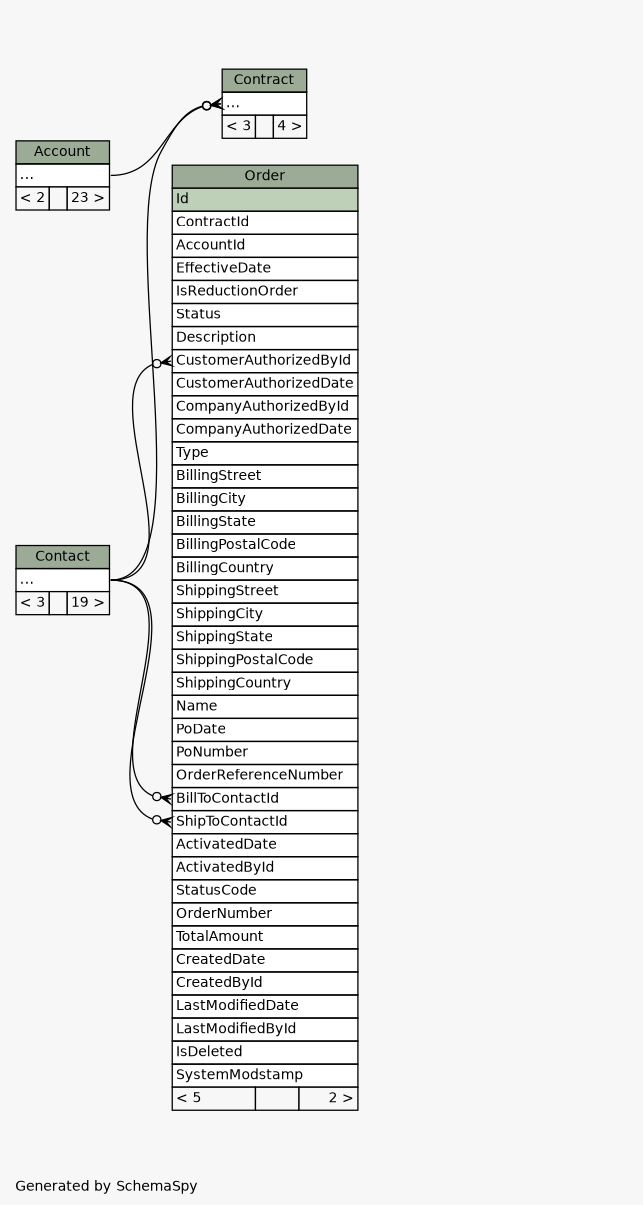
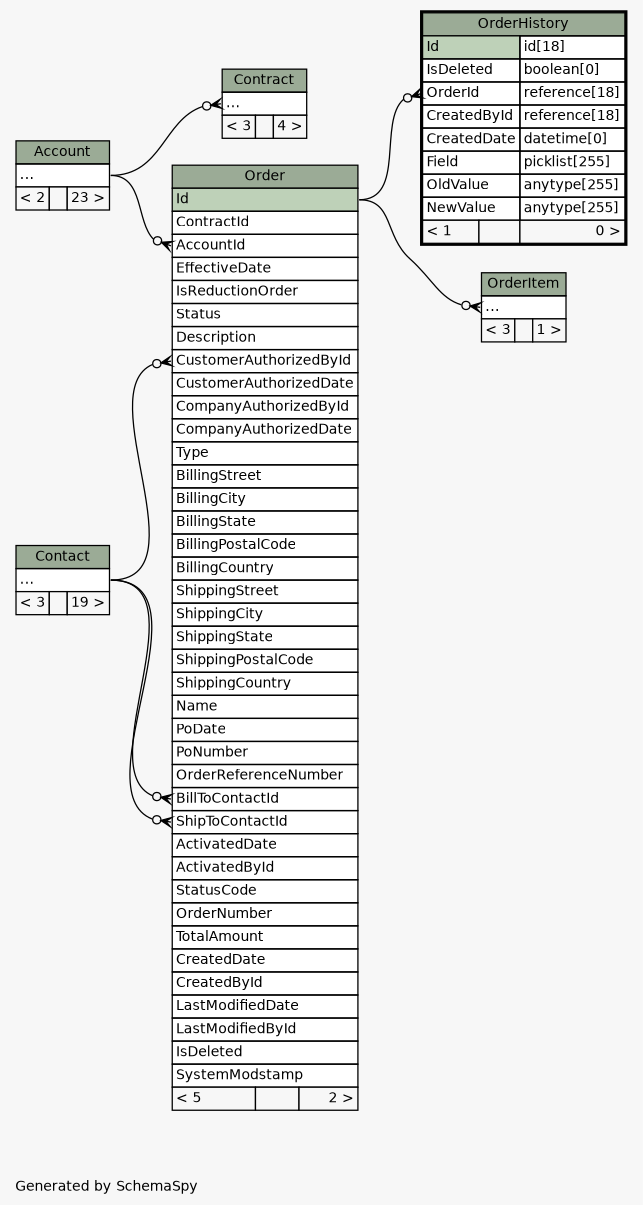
  digraph {
    bgcolor="#f7f7f7"
    fontname=Helvetica
    fontsize=11
    label="\nGenerated by SchemaSpy"
    labeljust=l
    nodesep=0.18
    rankdir=RL
    ranksep=0.46
    node [fontname=Helvetica fontsize=11 shape=plaintext]
    edge [arrowhead=none arrowsize=0.8 arrowtail=crowodot dir=back headport="elipses:e" tailport="elipses:w"]
    n1 [label=<     <TABLE BORDER="0" CELLBORDER="1" CELLSPACING="0" BGCOLOR="#ffffff">       <TR><TD COLSPAN="3" BGCOLOR="#9bab96" ALIGN="CENTER">Contact</TD></TR>       <TR><TD PORT="elipses" COLSPAN="3" ALIGN="LEFT">...</TD></TR>       <TR><TD ALIGN="LEFT" BGCOLOR="#f7f7f7">&lt; 3</TD><TD ALIGN="RIGHT" BGCOLOR="#f7f7f7">  </TD><TD ALIGN="RIGHT" BGCOLOR="#f7f7f7">19 &gt;</TD></TR>     </TABLE>>]
    n2 [label=<     <TABLE BORDER="0" CELLBORDER="1" CELLSPACING="0" BGCOLOR="#ffffff">       <TR><TD COLSPAN="3" BGCOLOR="#9bab96" ALIGN="CENTER">Account</TD></TR>       <TR><TD PORT="elipses" COLSPAN="3" ALIGN="LEFT">...</TD></TR>       <TR><TD ALIGN="LEFT" BGCOLOR="#f7f7f7">&lt; 2</TD><TD ALIGN="RIGHT" BGCOLOR="#f7f7f7">  </TD><TD ALIGN="RIGHT" BGCOLOR="#f7f7f7">23 &gt;</TD></TR>     </TABLE>>]
    n3 [label=<     <TABLE BORDER="0" CELLBORDER="1" CELLSPACING="0" BGCOLOR="#ffffff">       <TR><TD COLSPAN="3" BGCOLOR="#9bab96" ALIGN="CENTER">Contract</TD></TR>       <TR><TD PORT="elipses" COLSPAN="3" ALIGN="LEFT">...</TD></TR>       <TR><TD ALIGN="LEFT" BGCOLOR="#f7f7f7">&lt; 3</TD><TD ALIGN="RIGHT" BGCOLOR="#f7f7f7">  </TD><TD ALIGN="RIGHT" BGCOLOR="#f7f7f7">4 &gt;</TD></TR>     </TABLE>>]
    n4 [label=<     <TABLE BORDER="0" CELLBORDER="1" CELLSPACING="0" BGCOLOR="#ffffff">       <TR><TD COLSPAN="3" BGCOLOR="#9bab96" ALIGN="CENTER">Order</TD></TR>       <TR><TD PORT="Id" COLSPAN="3" BGCOLOR="#bed1b8" ALIGN="LEFT">Id</TD></TR>       <TR><TD PORT="ContractId" COLSPAN="3" ALIGN="LEFT">ContractId</TD></TR>       <TR><TD PORT="AccountId" COLSPAN="3" ALIGN="LEFT">AccountId</TD></TR>       <TR><TD PORT="EffectiveDate" COLSPAN="3" ALIGN="LEFT">EffectiveDate</TD></TR>       <TR><TD PORT="IsReductionOrder" COLSPAN="3" ALIGN="LEFT">IsReductionOrder</TD></TR>       <TR><TD PORT="Status" COLSPAN="3" ALIGN="LEFT">Status</TD></TR>       <TR><TD PORT="Description" COLSPAN="3" ALIGN="LEFT">Description</TD></TR>       <TR><TD PORT="CustomerAuthorizedById" COLSPAN="3" ALIGN="LEFT">CustomerAuthorizedById</TD></TR>       <TR><TD PORT="CustomerAuthorizedDate" COLSPAN="3" ALIGN="LEFT">CustomerAuthorizedDate</TD></TR>       <TR><TD PORT="CompanyAuthorizedById" COLSPAN="3" ALIGN="LEFT">CompanyAuthorizedById</TD></TR>       <TR><TD PORT="CompanyAuthorizedDate" COLSPAN="3" ALIGN="LEFT">CompanyAuthorizedDate</TD></TR>       <TR><TD PORT="Type" COLSPAN="3" ALIGN="LEFT">Type</TD></TR>       <TR><TD PORT="BillingStreet" COLSPAN="3" ALIGN="LEFT">BillingStreet</TD></TR>       <TR><TD PORT="BillingCity" COLSPAN="3" ALIGN="LEFT">BillingCity</TD></TR>       <TR><TD PORT="BillingState" COLSPAN="3" ALIGN="LEFT">BillingState</TD></TR>       <TR><TD PORT="BillingPostalCode" COLSPAN="3" ALIGN="LEFT">BillingPostalCode</TD></TR>       <TR><TD PORT="BillingCountry" COLSPAN="3" ALIGN="LEFT">BillingCountry</TD></TR>       <TR><TD PORT="ShippingStreet" COLSPAN="3" ALIGN="LEFT">ShippingStreet</TD></TR>       <TR><TD PORT="ShippingCity" COLSPAN="3" ALIGN="LEFT">ShippingCity</TD></TR>       <TR><TD PORT="ShippingState" COLSPAN="3" ALIGN="LEFT">ShippingState</TD></TR>       <TR><TD PORT="ShippingPostalCode" COLSPAN="3" ALIGN="LEFT">ShippingPostalCode</TD></TR>       <TR><TD PORT="ShippingCountry" COLSPAN="3" ALIGN="LEFT">ShippingCountry</TD></TR>       <TR><TD PORT="Name" COLSPAN="3" ALIGN="LEFT">Name</TD></TR>       <TR><TD PORT="PoDate" COLSPAN="3" ALIGN="LEFT">PoDate</TD></TR>       <TR><TD PORT="PoNumber" COLSPAN="3" ALIGN="LEFT">PoNumber</TD></TR>       <TR><TD PORT="OrderReferenceNumber" COLSPAN="3" ALIGN="LEFT">OrderReferenceNumber</TD></TR>       <TR><TD PORT="BillToContactId" COLSPAN="3" ALIGN="LEFT">BillToContactId</TD></TR>       <TR><TD PORT="ShipToContactId" COLSPAN="3" ALIGN="LEFT">ShipToContactId</TD></TR>       <TR><TD PORT="ActivatedDate" COLSPAN="3" ALIGN="LEFT">ActivatedDate</TD></TR>       <TR><TD PORT="ActivatedById" COLSPAN="3" ALIGN="LEFT">ActivatedById</TD></TR>       <TR><TD PORT="StatusCode" COLSPAN="3" ALIGN="LEFT">StatusCode</TD></TR>       <TR><TD PORT="OrderNumber" COLSPAN="3" ALIGN="LEFT">OrderNumber</TD></TR>       <TR><TD PORT="TotalAmount" COLSPAN="3" ALIGN="LEFT">TotalAmount</TD></TR>       <TR><TD PORT="CreatedDate" COLSPAN="3" ALIGN="LEFT">CreatedDate</TD></TR>       <TR><TD PORT="CreatedById" COLSPAN="3" ALIGN="LEFT">CreatedById</TD></TR>       <TR><TD PORT="LastModifiedDate" COLSPAN="3" ALIGN="LEFT">LastModifiedDate</TD></TR>       <TR><TD PORT="LastModifiedById" COLSPAN="3" ALIGN="LEFT">LastModifiedById</TD></TR>       <TR><TD PORT="IsDeleted" COLSPAN="3" ALIGN="LEFT">IsDeleted</TD></TR>       <TR><TD PORT="SystemModstamp" COLSPAN="3" ALIGN="LEFT">SystemModstamp</TD></TR>       <TR><TD ALIGN="LEFT" BGCOLOR="#f7f7f7">&lt; 5</TD><TD ALIGN="RIGHT" BGCOLOR="#f7f7f7">  </TD><TD ALIGN="RIGHT" BGCOLOR="#f7f7f7">2 &gt;</TD></TR>     </TABLE>>]
-   n3 -> n1
+   n5 [label=<     <TABLE BORDER="2" CELLBORDER="1" CELLSPACING="0" BGCOLOR="#ffffff">       <TR><TD COLSPAN="3" BGCOLOR="#9bab96" ALIGN="CENTER">OrderHistory</TD></TR>       <TR><TD PORT="Id" COLSPAN="2" BGCOLOR="#bed1b8" ALIGN="LEFT">Id</TD><TD PORT="Id.type" ALIGN="LEFT">id[18]</TD></TR>       <TR><TD PORT="IsDeleted" COLSPAN="2" ALIGN="LEFT">IsDeleted</TD><TD PORT="IsDeleted.type" ALIGN="LEFT">boolean[0]</TD></TR>       <TR><TD PORT="OrderId" COLSPAN="2" ALIGN="LEFT">OrderId</TD><TD PORT="OrderId.type" ALIGN="LEFT">reference[18]</TD></TR>       <TR><TD PORT="CreatedById" COLSPAN="2" ALIGN="LEFT">CreatedById</TD><TD PORT="CreatedById.type" ALIGN="LEFT">reference[18]</TD></TR>       <TR><TD PORT="CreatedDate" COLSPAN="2" ALIGN="LEFT">CreatedDate</TD><TD PORT="CreatedDate.type" ALIGN="LEFT">datetime[0]</TD></TR>       <TR><TD PORT="Field" COLSPAN="2" ALIGN="LEFT">Field</TD><TD PORT="Field.type" ALIGN="LEFT">picklist[255]</TD></TR>       <TR><TD PORT="OldValue" COLSPAN="2" ALIGN="LEFT">OldValue</TD><TD PORT="OldValue.type" ALIGN="LEFT">anytype[255]</TD></TR>       <TR><TD PORT="NewValue" COLSPAN="2" ALIGN="LEFT">NewValue</TD><TD PORT="NewValue.type" ALIGN="LEFT">anytype[255]</TD></TR>       <TR><TD ALIGN="LEFT" BGCOLOR="#f7f7f7">&lt; 1</TD><TD ALIGN="RIGHT" BGCOLOR="#f7f7f7">  </TD><TD ALIGN="RIGHT" BGCOLOR="#f7f7f7">0 &gt;</TD></TR>     </TABLE>>]
+   n6 [label=<     <TABLE BORDER="0" CELLBORDER="1" CELLSPACING="0" BGCOLOR="#ffffff">       <TR><TD COLSPAN="3" BGCOLOR="#9bab96" ALIGN="CENTER">OrderItem</TD></TR>       <TR><TD PORT="elipses" COLSPAN="3" ALIGN="LEFT">...</TD></TR>       <TR><TD ALIGN="LEFT" BGCOLOR="#f7f7f7">&lt; 3</TD><TD ALIGN="RIGHT" BGCOLOR="#f7f7f7">  </TD><TD ALIGN="RIGHT" BGCOLOR="#f7f7f7">1 &gt;</TD></TR>     </TABLE>>]
    n3 -> n2
    n4 -> n1 [tailport="BillToContactId:w"]
    n4 -> n1 [tailport="CustomerAuthorizedById:w"]
    n4 -> n1 [tailport="ShipToContactId:w"]
+   n4 -> n2 [tailport="AccountId:w"]
+   n5 -> n4 [headport="Id:e" tailport="OrderId:w"]
+   n6 -> n4 [headport="Id:e"]
  }
